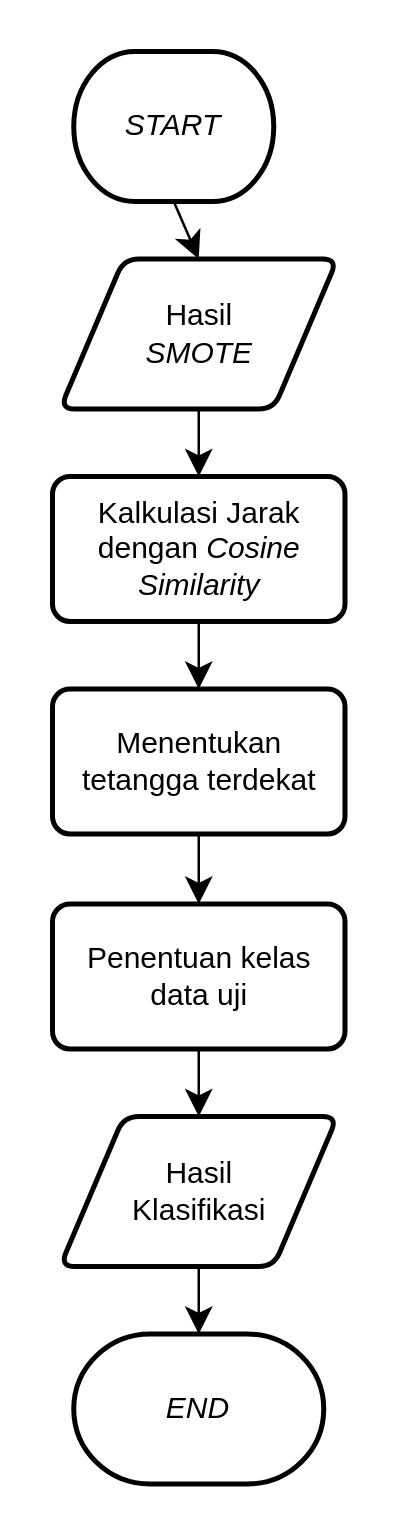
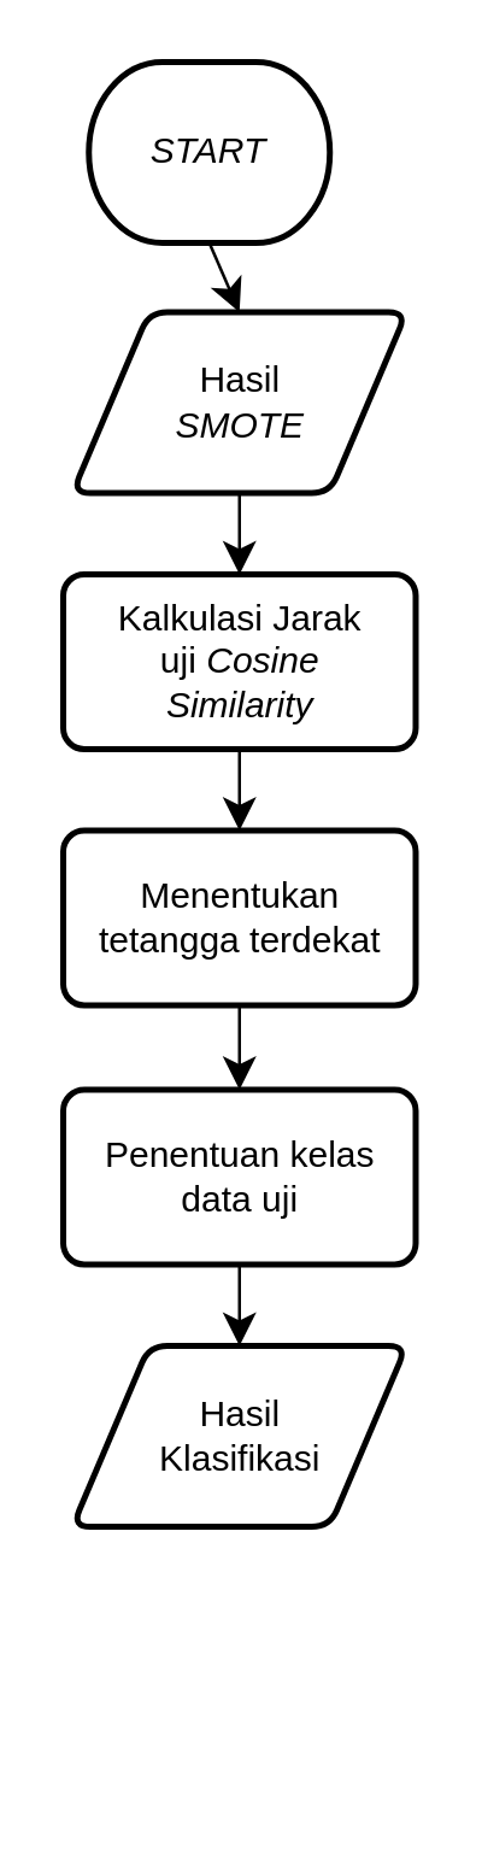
  <mxCell id="0" />
  <mxCell id="1" parent="0" />
  <mxCell id="2" style="edgeStyle=none;curved=1;rounded=0;orthogonalLoop=1;jettySize=auto;html=1;exitX=0.5;exitY=1;exitDx=0;exitDy=0;exitPerimeter=0;entryX=0.5;entryY=0;entryDx=0;entryDy=0;fontSize=12;startSize=8;endSize=8;" edge="1" parent="1" source="3" target="6"><mxGeometry relative="1" as="geometry" /></mxCell>
  <mxCell id="3" value="&lt;i&gt;START&lt;/i&gt;" style="strokeWidth=2;html=1;shape=mxgraph.flowchart.terminator;whiteSpace=wrap;" vertex="1" parent="1"><mxGeometry x="29" y="20" width="80" height="60" as="geometry" /></mxCell>
- <mxCell id="4" value="&lt;i&gt;END&lt;/i&gt;" style="strokeWidth=2;html=1;shape=mxgraph.flowchart.terminator;whiteSpace=wrap;" vertex="1" parent="1"><mxGeometry x="29" y="533" width="100" height="60" as="geometry" /></mxCell>
  <mxCell id="5" style="edgeStyle=none;curved=1;rounded=0;orthogonalLoop=1;jettySize=auto;html=1;exitX=0.5;exitY=1;exitDx=0;exitDy=0;entryX=0.5;entryY=0;entryDx=0;entryDy=0;fontSize=12;startSize=8;endSize=8;" edge="1" parent="1" source="6" target="8"><mxGeometry relative="1" as="geometry" /></mxCell>
  <mxCell id="6" value="Hasil&lt;div&gt;&lt;i&gt;SMOTE&lt;/i&gt;&lt;/div&gt;" style="shape=parallelogram;html=1;strokeWidth=2;perimeter=parallelogramPerimeter;whiteSpace=wrap;rounded=1;arcSize=12;size=0.23;" vertex="1" parent="1"><mxGeometry x="23.5" y="103" width="111" height="60" as="geometry" /></mxCell>
  <mxCell id="7" style="edgeStyle=none;curved=1;rounded=0;orthogonalLoop=1;jettySize=auto;html=1;exitX=0.5;exitY=1;exitDx=0;exitDy=0;entryX=0.5;entryY=0;entryDx=0;entryDy=0;fontSize=12;startSize=8;endSize=8;" edge="1" parent="1" source="8" target="10"><mxGeometry relative="1" as="geometry" /></mxCell>
- <mxCell id="8" value="Kalkulasi Jarak&lt;div&gt;dengan &lt;i&gt;Cosine&lt;/i&gt;&lt;/div&gt;&lt;div&gt;&lt;i&gt;Similarity&lt;/i&gt;&lt;/div&gt;" style="rounded=1;whiteSpace=wrap;html=1;absoluteArcSize=1;arcSize=14;strokeWidth=2;" vertex="1" parent="1"><mxGeometry x="20.5" y="190" width="117" height="58" as="geometry" /></mxCell>
+ <mxCell id="8" value="Kalkulasi Jarak&lt;div&gt;uji &lt;i&gt;Cosine&lt;/i&gt;&lt;/div&gt;&lt;div&gt;&lt;i&gt;Similarity&lt;/i&gt;&lt;/div&gt;" style="rounded=1;whiteSpace=wrap;html=1;absoluteArcSize=1;arcSize=14;strokeWidth=2;" vertex="1" parent="1"><mxGeometry x="20.5" y="190" width="117" height="58" as="geometry" /></mxCell>
  <mxCell id="9" style="edgeStyle=none;curved=1;rounded=0;orthogonalLoop=1;jettySize=auto;html=1;exitX=0.5;exitY=1;exitDx=0;exitDy=0;entryX=0.5;entryY=0;entryDx=0;entryDy=0;fontSize=12;startSize=8;endSize=8;" edge="1" parent="1" source="10" target="12"><mxGeometry relative="1" as="geometry" /></mxCell>
  <mxCell id="10" value="Menentukan tetangga terdekat" style="rounded=1;whiteSpace=wrap;html=1;absoluteArcSize=1;arcSize=14;strokeWidth=2;" vertex="1" parent="1"><mxGeometry x="20.5" y="275" width="117" height="58" as="geometry" /></mxCell>
  <mxCell id="11" style="edgeStyle=none;curved=1;rounded=0;orthogonalLoop=1;jettySize=auto;html=1;exitX=0.5;exitY=1;exitDx=0;exitDy=0;entryX=0.5;entryY=0;entryDx=0;entryDy=0;fontSize=12;startSize=8;endSize=8;" edge="1" parent="1" source="12" target="13"><mxGeometry relative="1" as="geometry" /></mxCell>
  <mxCell id="12" value="Penentuan kelas data uji" style="rounded=1;whiteSpace=wrap;html=1;absoluteArcSize=1;arcSize=14;strokeWidth=2;" vertex="1" parent="1"><mxGeometry x="20.5" y="361" width="117" height="58" as="geometry" /></mxCell>
  <mxCell id="13" value="Hasil&lt;div&gt;Klasifikasi&lt;/div&gt;" style="shape=parallelogram;html=1;strokeWidth=2;perimeter=parallelogramPerimeter;whiteSpace=wrap;rounded=1;arcSize=12;size=0.23;" vertex="1" parent="1"><mxGeometry x="23.5" y="446" width="111" height="60" as="geometry" /></mxCell>
- <mxCell id="14" style="edgeStyle=none;curved=1;rounded=0;orthogonalLoop=1;jettySize=auto;html=1;exitX=0.5;exitY=1;exitDx=0;exitDy=0;entryX=0.5;entryY=0;entryDx=0;entryDy=0;entryPerimeter=0;fontSize=12;startSize=8;endSize=8;" edge="1" parent="1" source="13" target="4"><mxGeometry relative="1" as="geometry" /></mxCell>
